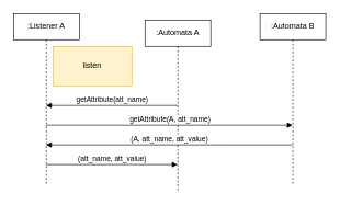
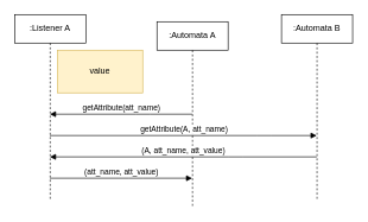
  <mxCell id="0" />
  <mxCell id="1" parent="0" />
  <mxCell id="2" value=":Listener A" style="shape=umlLifeline;perimeter=lifelinePerimeter;whiteSpace=wrap;html=1;container=1;collapsible=0;recursiveResize=0;outlineConnect=0;" vertex="1" parent="1"><mxGeometry x="20" y="20" width="100" height="260" as="geometry" /></mxCell>
  <mxCell id="3" value=":Automata A" style="shape=umlLifeline;perimeter=lifelinePerimeter;whiteSpace=wrap;html=1;container=1;collapsible=0;recursiveResize=0;outlineConnect=0;" vertex="1" parent="1"><mxGeometry x="220" y="30" width="100" height="260" as="geometry" /></mxCell>
  <mxCell id="4" value=":Automata B" style="shape=umlLifeline;perimeter=lifelinePerimeter;whiteSpace=wrap;html=1;container=1;collapsible=0;recursiveResize=0;outlineConnect=0;" vertex="1" parent="1"><mxGeometry x="395" y="20" width="100" height="260" as="geometry" /></mxCell>
- <mxCell id="5" value="listen" style="rounded=0;whiteSpace=wrap;html=1;fillColor=#fff2cc;strokeColor=#d6b656;" vertex="1" parent="1"><mxGeometry x="80" y="70" width="120" height="60" as="geometry" /></mxCell>
+ <mxCell id="5" value="value" style="rounded=0;whiteSpace=wrap;html=1;fillColor=#fff2cc;strokeColor=#d6b656;" vertex="1" parent="1"><mxGeometry x="80" y="70" width="120" height="60" as="geometry" /></mxCell>
  <mxCell id="6" value="getAttribute(att_name)" style="html=1;verticalAlign=bottom;endArrow=block;" edge="1" parent="1" source="3" target="2"><mxGeometry width="80" relative="1" as="geometry"><mxPoint x="170" y="190" as="sourcePoint" /><mxPoint x="250" y="190" as="targetPoint" /><Array as="points"><mxPoint x="200" y="160" /></Array></mxGeometry></mxCell>
  <mxCell id="7" value="getAttribute(A, att_name)" style="html=1;verticalAlign=bottom;endArrow=block;" edge="1" parent="1" source="2" target="4"><mxGeometry width="80" relative="1" as="geometry"><mxPoint x="140" y="280" as="sourcePoint" /><mxPoint x="220" y="280" as="targetPoint" /><Array as="points"><mxPoint x="370" y="190" /></Array></mxGeometry></mxCell>
  <mxCell id="8" value="(att_name, att_value)" style="html=1;verticalAlign=bottom;endArrow=block;" edge="1" parent="1" source="2" target="3"><mxGeometry width="80" relative="1" as="geometry"><mxPoint x="170" y="370" as="sourcePoint" /><mxPoint x="250" y="370" as="targetPoint" /><Array as="points"><mxPoint x="190" y="250" /></Array></mxGeometry></mxCell>
  <mxCell id="9" value="(A, att_name, att_value)" style="html=1;verticalAlign=bottom;endArrow=block;" edge="1" parent="1" source="4" target="2"><mxGeometry width="80" relative="1" as="geometry"><mxPoint x="320" y="430" as="sourcePoint" /><mxPoint x="400" y="430" as="targetPoint" /><Array as="points"><mxPoint x="330" y="220" /></Array></mxGeometry></mxCell>
